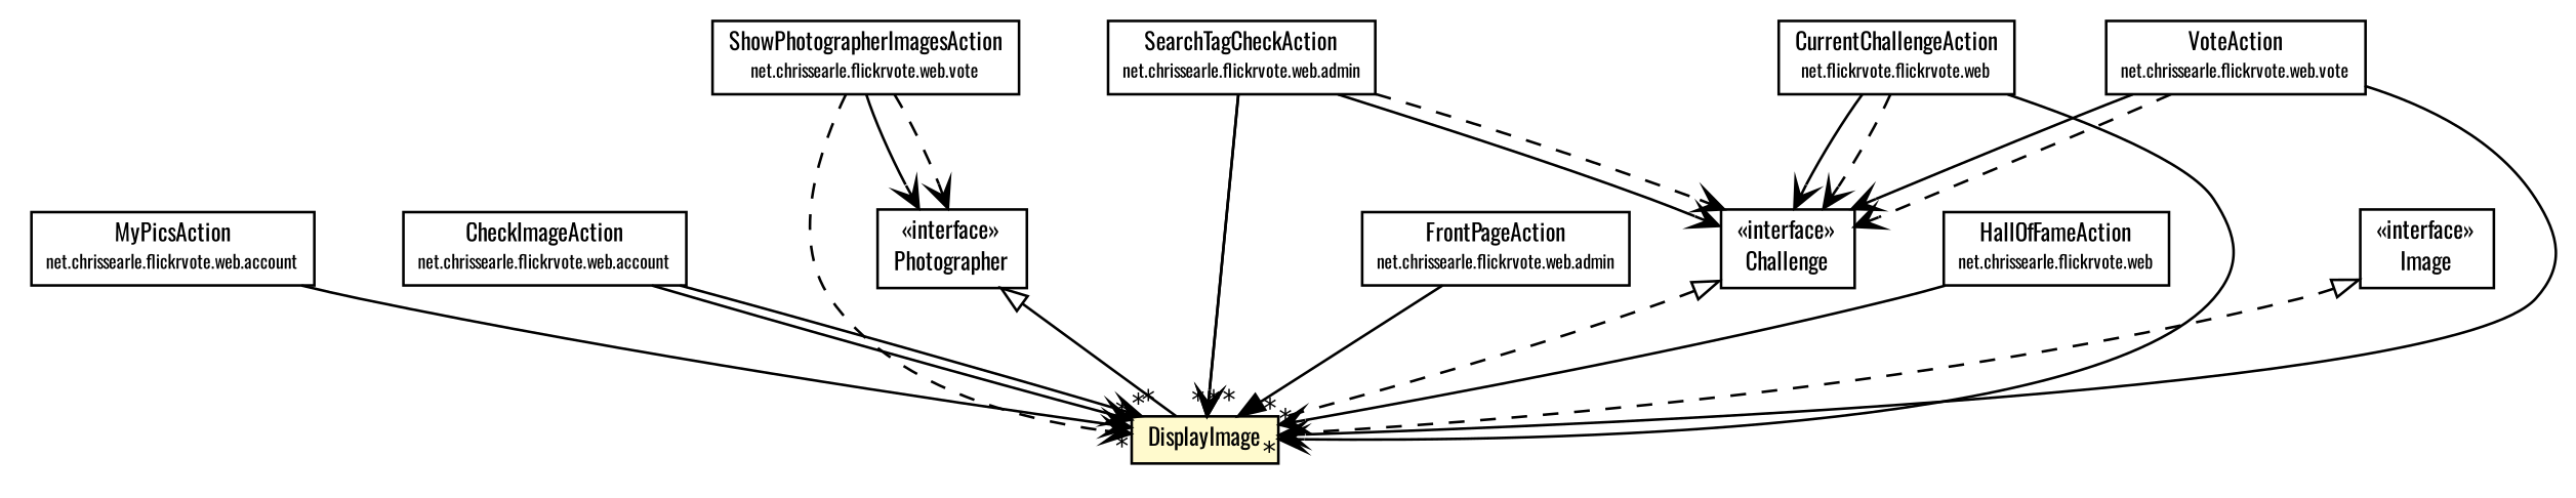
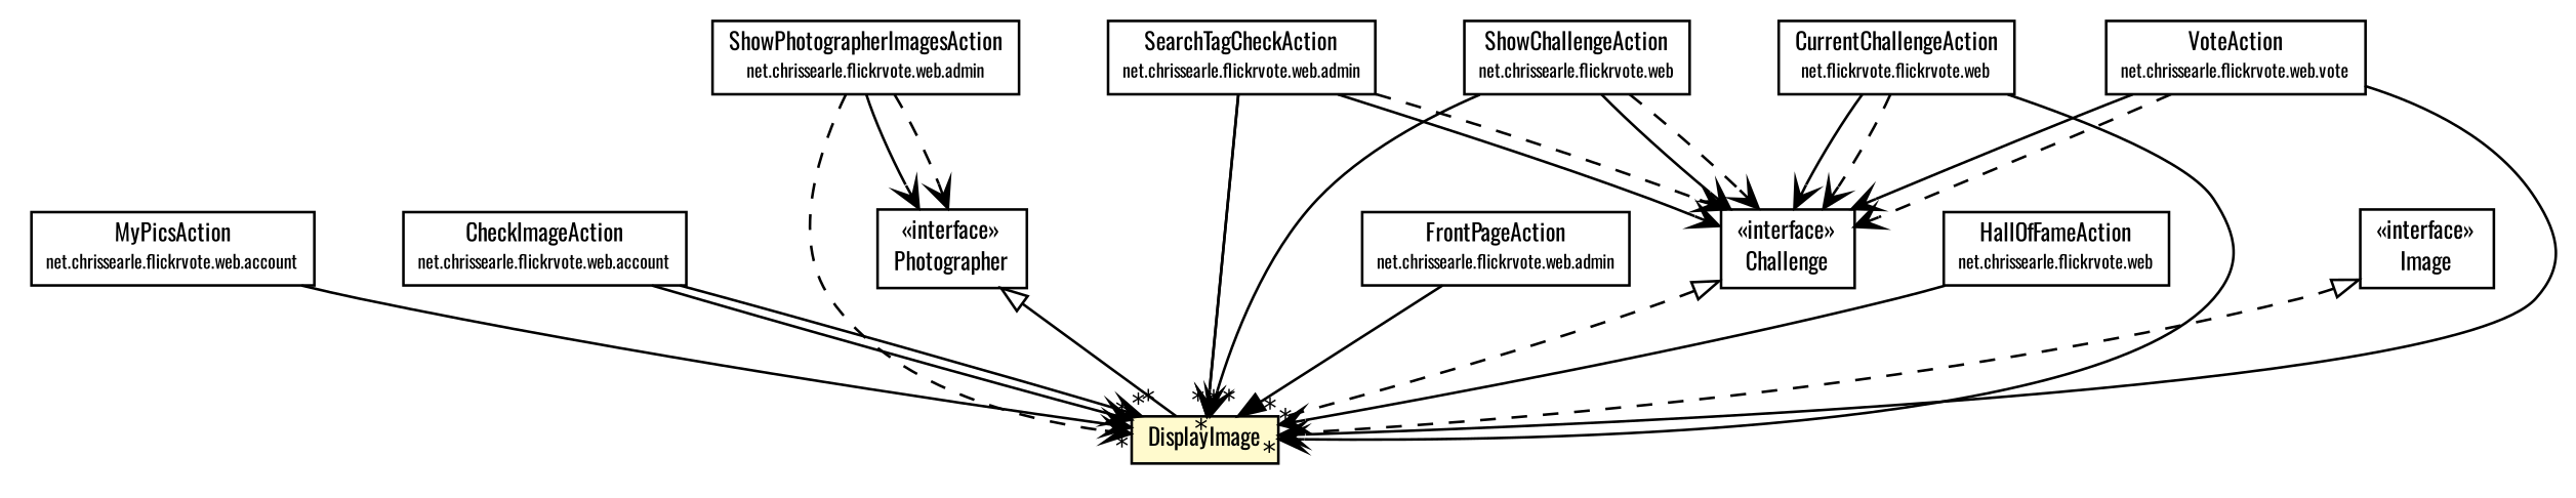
  digraph {
    fontname=Oswald
    node [fontcolor=black fontname=Oswald fontsize=9.0 shape=plaintext]
    edge [arrowhead=open color=black fontcolor=black fontname=Oswald fontsize=10.0 headport=p labelfontname=Helvetica labelfontsize=10 tailport=p]
    n1 [label=<<table border="0" cellborder="1" cellspacing="0" cellpadding="2" port="p" href="../account/MyPicsAction.html"> 		<tr><td><table border="0" cellspacing="0" cellpadding="1"> 			<tr><td> MyPicsAction </td></tr> 			<tr><td><font point-size="7.0"> net.chrissearle.flickrvote.web.account </font></td></tr> 		</table></td></tr> 		</table>>]
    n2 [label=<<table border="0" cellborder="1" cellspacing="0" cellpadding="2" port="p" bgcolor="lemonChiffon" href="./DisplayImage.html"> 		<tr><td><table border="0" cellspacing="0" cellpadding="1"> 			<tr><td> DisplayImage </td></tr> 		</table></td></tr> 		</table>>]
    n3 [label=<<table border="0" cellborder="1" cellspacing="0" cellpadding="2" port="p" href="../account/CheckImageAction.html"> 		<tr><td><table border="0" cellspacing="0" cellpadding="1"> 			<tr><td> CheckImageAction </td></tr> 			<tr><td><font point-size="7.0"> net.chrissearle.flickrvote.web.account </font></td></tr> 		</table></td></tr> 		</table>>]
-   n4 [label=<<table border="0" cellborder="1" cellspacing="0" cellpadding="2" port="p" href="../admin/ShowPhotographerImagesAction.html"> 		<tr><td><table border="0" cellspacing="0" cellpadding="1"> 			<tr><td> ShowPhotographerImagesAction </td></tr> 			<tr><td><font point-size="7.0"> net.chrissearle.flickrvote.web.vote </font></td></tr> 		</table></td></tr> 		</table>>]
+   n4 [label=<<table border="0" cellborder="1" cellspacing="0" cellpadding="2" port="p" href="../admin/ShowPhotographerImagesAction.html"> 		<tr><td><table border="0" cellspacing="0" cellpadding="1"> 			<tr><td> ShowPhotographerImagesAction </td></tr> 			<tr><td><font point-size="7.0"> net.chrissearle.flickrvote.web.admin </font></td></tr> 		</table></td></tr> 		</table>>]
    n5 [label=<<table border="0" cellborder="1" cellspacing="0" cellpadding="2" port="p" href="./Photographer.html"> 		<tr><td><table border="0" cellspacing="0" cellpadding="1"> 			<tr><td> &laquo;interface&raquo; </td></tr> 			<tr><td> Photographer </td></tr> 		</table></td></tr> 		</table>>]
    n6 [label=<<table border="0" cellborder="1" cellspacing="0" cellpadding="2" port="p" href="../admin/SearchTagCheckAction.html"> 		<tr><td><table border="0" cellspacing="0" cellpadding="1"> 			<tr><td> SearchTagCheckAction </td></tr> 			<tr><td><font point-size="7.0"> net.chrissearle.flickrvote.web.admin </font></td></tr> 		</table></td></tr> 		</table>>]
    n7 [label=<<table border="0" cellborder="1" cellspacing="0" cellpadding="2" port="p" href="./Challenge.html"> 		<tr><td><table border="0" cellspacing="0" cellpadding="1"> 			<tr><td> &laquo;interface&raquo; </td></tr> 			<tr><td> Challenge </td></tr> 		</table></td></tr> 		</table>>]
    n8 [label=<<table border="0" cellborder="1" cellspacing="0" cellpadding="2" port="p" href="../admin/FrontPageAction.html"> 		<tr><td><table border="0" cellspacing="0" cellpadding="1"> 			<tr><td> FrontPageAction </td></tr> 			<tr><td><font point-size="7.0"> net.chrissearle.flickrvote.web.admin </font></td></tr> 		</table></td></tr> 		</table>>]
+   n9 [label=<<table border="0" cellborder="1" cellspacing="0" cellpadding="2" port="p" href="../ShowChallengeAction.html"> 		<tr><td><table border="0" cellspacing="0" cellpadding="1"> 			<tr><td> ShowChallengeAction </td></tr> 			<tr><td><font point-size="7.0"> net.chrissearle.flickrvote.web </font></td></tr> 		</table></td></tr> 		</table>>]
    n10 [label=<<table border="0" cellborder="1" cellspacing="0" cellpadding="2" port="p" href="../HallOfFameAction.html"> 		<tr><td><table border="0" cellspacing="0" cellpadding="1"> 			<tr><td> HallOfFameAction </td></tr> 			<tr><td><font point-size="7.0"> net.chrissearle.flickrvote.web </font></td></tr> 		</table></td></tr> 		</table>>]
    n11 [label=<<table border="0" cellborder="1" cellspacing="0" cellpadding="2" port="p" href="../CurrentChallengeAction.html"> 		<tr><td><table border="0" cellspacing="0" cellpadding="1"> 			<tr><td> CurrentChallengeAction </td></tr> 			<tr><td><font point-size="7.0"> net.flickrvote.flickrvote.web </font></td></tr> 		</table></td></tr> 		</table>>]
    n12 [label=<<table border="0" cellborder="1" cellspacing="0" cellpadding="2" port="p" href="./Image.html"> 		<tr><td><table border="0" cellspacing="0" cellpadding="1"> 			<tr><td> &laquo;interface&raquo; </td></tr> 			<tr><td> Image </td></tr> 		</table></td></tr> 		</table>>]
    n13 [label=<<table border="0" cellborder="1" cellspacing="0" cellpadding="2" port="p" href="../vote/VoteAction.html"> 		<tr><td><table border="0" cellspacing="0" cellpadding="1"> 			<tr><td> VoteAction </td></tr> 			<tr><td><font point-size="7.0"> net.chrissearle.flickrvote.web.vote </font></td></tr> 		</table></td></tr> 		</table>>]
    n1 -> n2 [headlabel="*"]
    n3 -> n2 [headlabel="*"]
    n3 -> n2 [headlabel="*"]
    n4 -> n2 [headlabel="*" style=dashed]
    n4 -> n5
    n4 -> n5 [style=dashed]
    n5 -> n2 [arrowtail=empty dir=back fontsize=10 style=solid arrowhead="" color="" fontcolor=""]
    n6 -> n2 [headlabel="*"]
    n6 -> n2 [headlabel="*"]
    n6 -> n7
    n6 -> n7 [style=dashed]
    n7 -> n2 [arrowtail=empty dir=back fontsize=10 style=dashed arrowhead="" color="" fontcolor=""]
    n8 -> n2 [arrowhead=normal headlabel="*"]
+   n9 -> n2 [headlabel="*"]
+   n9 -> n7
+   n9 -> n7 [style=dashed]
    n10 -> n2 [headlabel="*"]
    n11 -> n2 [headlabel="*"]
    n11 -> n7
    n11 -> n7 [style=dashed]
    n12 -> n2 [arrowtail=empty dir=back fontsize=10 style=dashed arrowhead="" color="" fontcolor=""]
    n13 -> n2 [headlabel="*"]
    n13 -> n7
    n13 -> n7 [style=dashed]
  }
